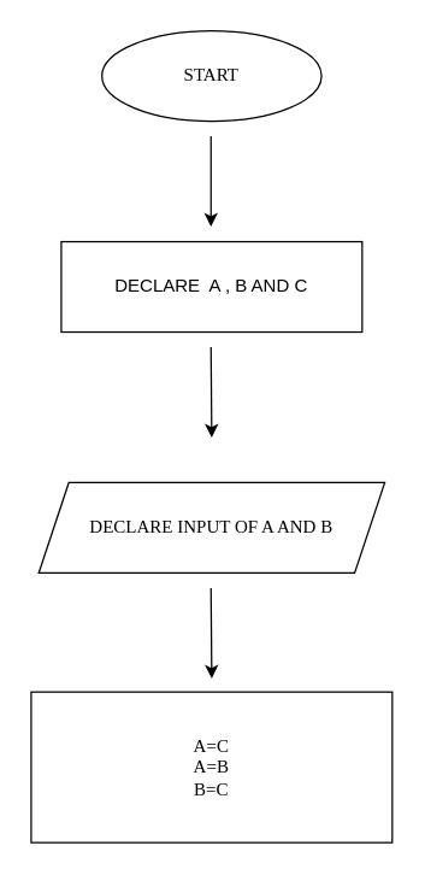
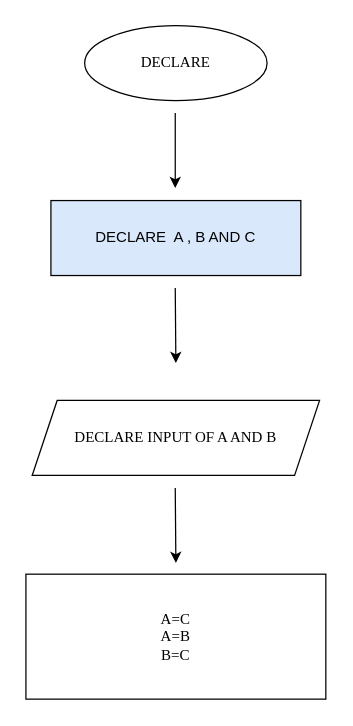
  <mxCell id="0" />
  <mxCell id="1" parent="0" />
- <mxCell id="2" value="&lt;font face=&quot;Verdana&quot;&gt;START&lt;/font&gt;" style="ellipse;whiteSpace=wrap;html=1;" vertex="1" parent="1"><mxGeometry x="67" y="20" width="146" height="60" as="geometry" /></mxCell>
- <mxCell id="3" value="DECLARE&amp;nbsp; A , B AND C" style="rounded=0;whiteSpace=wrap;html=1;" vertex="1" parent="1"><mxGeometry x="40" y="160" width="200" height="60" as="geometry" /></mxCell>
+ <mxCell id="2" value="&lt;font face=&quot;Verdana&quot;&gt;DECLARE&lt;/font&gt;" style="ellipse;whiteSpace=wrap;html=1;" vertex="1" parent="1"><mxGeometry x="67" y="20" width="146" height="60" as="geometry" /></mxCell>
+ <mxCell id="3" value="DECLARE&amp;nbsp; A , B AND C" style="rounded=0;whiteSpace=wrap;html=1;fillColor=#dae8fc;" vertex="1" parent="1"><mxGeometry x="40" y="160" width="200" height="60" as="geometry" /></mxCell>
  <mxCell id="4" value="" style="endArrow=classic;html=1;rounded=0;" edge="1" parent="1"><mxGeometry width="50" height="50" relative="1" as="geometry"><mxPoint x="139.5" y="90" as="sourcePoint" /><mxPoint x="139.5" y="150" as="targetPoint" /><Array as="points" /></mxGeometry></mxCell>
  <mxCell id="5" value="" style="endArrow=classic;html=1;rounded=0;fontFamily=Verdana;" edge="1" parent="1"><mxGeometry width="50" height="50" relative="1" as="geometry"><mxPoint x="139.5" y="230" as="sourcePoint" /><mxPoint x="140" y="290" as="targetPoint" /></mxGeometry></mxCell>
  <mxCell id="6" value="DECLARE INPUT OF A AND B" style="shape=parallelogram;perimeter=parallelogramPerimeter;whiteSpace=wrap;html=1;fixedSize=1;fontFamily=Verdana;" vertex="1" parent="1"><mxGeometry x="25" y="320" width="230" height="60" as="geometry" /></mxCell>
  <mxCell id="7" value="" style="endArrow=classic;html=1;rounded=0;fontFamily=Verdana;" edge="1" parent="1"><mxGeometry width="50" height="50" relative="1" as="geometry"><mxPoint x="139.5" y="390" as="sourcePoint" /><mxPoint x="140" y="450" as="targetPoint" /><Array as="points" /></mxGeometry></mxCell>
  <mxCell id="8" value="A=C&lt;br&gt;A=B&lt;br&gt;B=C" style="rounded=0;whiteSpace=wrap;html=1;fontFamily=Verdana;" vertex="1" parent="1"><mxGeometry x="20" y="459" width="240" height="100" as="geometry" /></mxCell>
